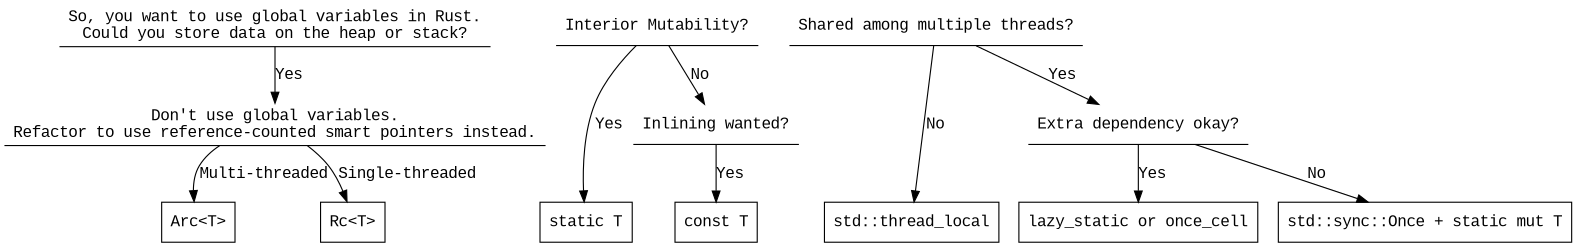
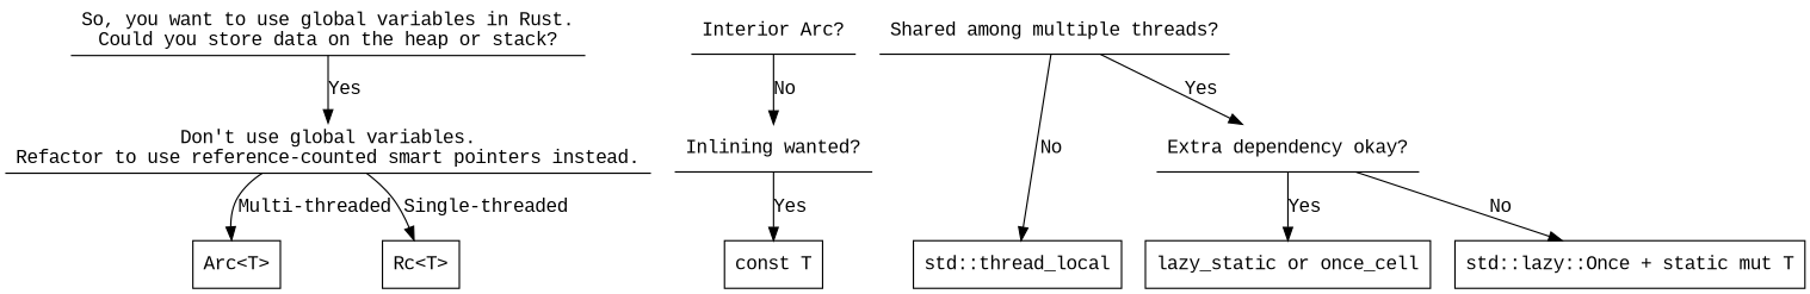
  digraph {
    fontname="Liberation Mono"
    node [fontname="Liberation Mono" shape=box]
    edge [fontname="Liberation Mono"]
    n1 [label="Arc<T>"]
    n2 [label="Rc<T>"]
    n3 [label="const T"]
-   n4 [label="static T"]
    n5 [label="lazy_static or once_cell"]
-   n6 [label="std::sync::Once + static mut T"]
+   n6 [label="std::lazy::Once + static mut T"]
    n7 [label="std::thread_local"]
    n8 [label="So, you want to use global variables in Rust.\nCould you store data on the heap or stack?" shape=underline]
    n9 [label="Don't use global variables.\nRefactor to use reference-counted smart pointers instead.\n" shape=underline]
-   n10 [label="Interior Mutability?" shape=underline]
+   n10 [label="Interior Arc?" shape=underline]
    n11 [label="Inlining wanted?" shape=underline]
    n12 [label="Shared among multiple threads?" shape=underline]
    n13 [label="Extra dependency okay?" shape=underline]
    subgraph sub_1 {
      rank=same
      n1
      n2
      n3
-     n4
      n5
      n6
      n7
    }
    n8 -> n9 [label=Yes]
    n9 -> n1 [label="Multi-threaded"]
    n9 -> n2 [label="Single-threaded"]
-   n10 -> n4 [label=Yes]
    n10 -> n11 [label=No]
    n11 -> n3 [label=Yes]
    n12 -> n7 [label=No]
    n12 -> n13 [label=Yes]
    n13 -> n5 [label=Yes]
    n13 -> n6 [label=No]
  }
